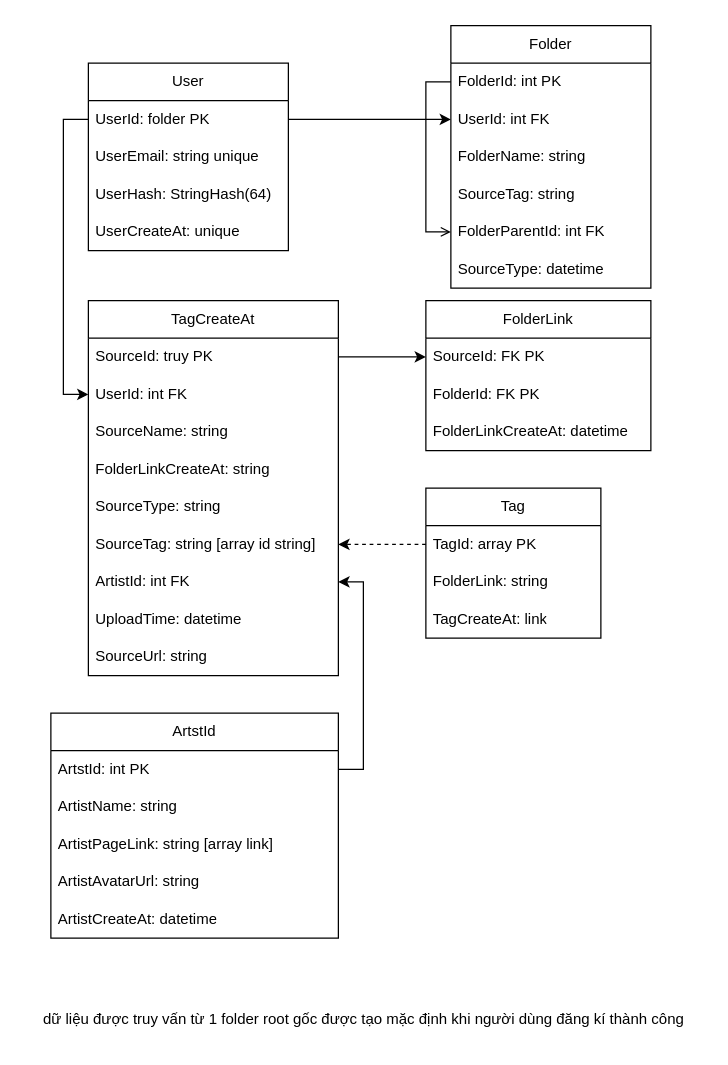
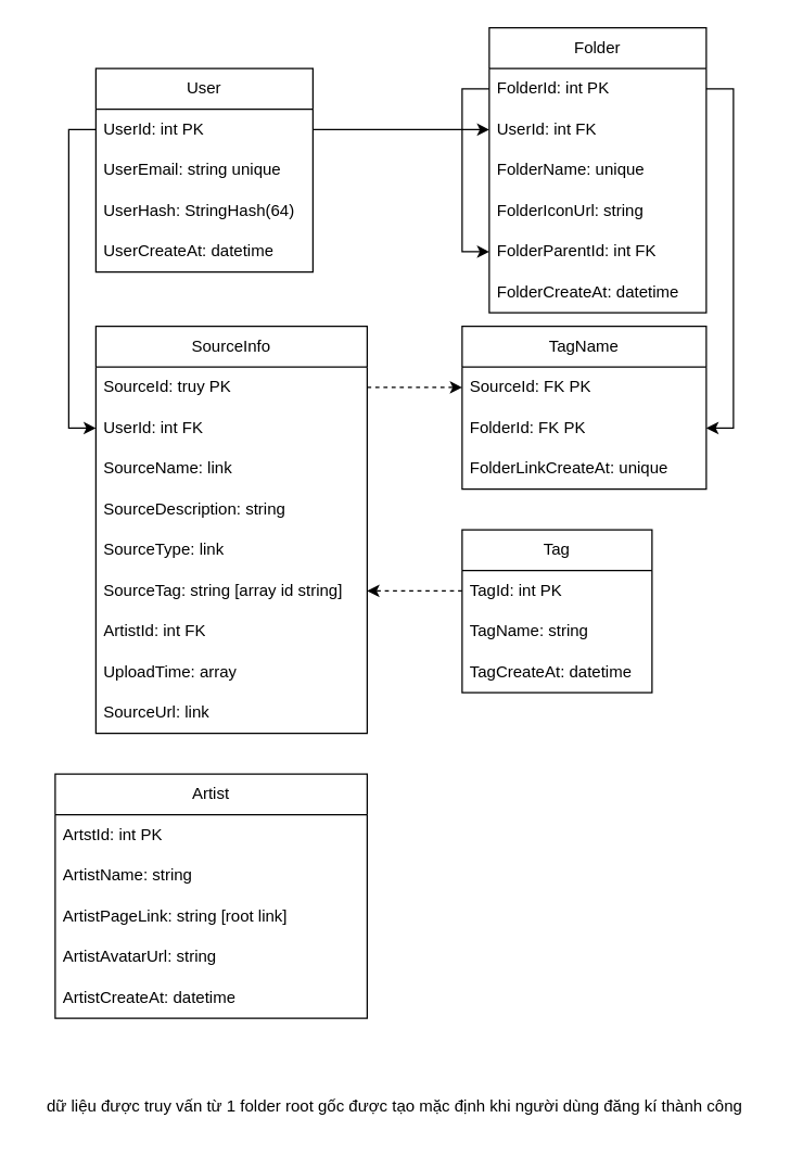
  <mxCell id="0" />
  <mxCell id="1" parent="0" />
- <mxCell id="2" value="TagCreateAt" style="swimlane;fontStyle=0;childLayout=stackLayout;horizontal=1;startSize=30;horizontalStack=0;resizeParent=1;resizeParentMax=0;resizeLast=0;collapsible=1;marginBottom=0;whiteSpace=wrap;html=1;" parent="1" vertex="1"><mxGeometry x="70" y="240" width="200" height="300" as="geometry" /></mxCell>
+ <mxCell id="2" value="SourceInfo" style="swimlane;fontStyle=0;childLayout=stackLayout;horizontal=1;startSize=30;horizontalStack=0;resizeParent=1;resizeParentMax=0;resizeLast=0;collapsible=1;marginBottom=0;whiteSpace=wrap;html=1;" parent="1" vertex="1"><mxGeometry x="70" y="240" width="200" height="300" as="geometry" /></mxCell>
  <mxCell id="3" value="SourceId: truy PK" style="text;strokeColor=none;fillColor=none;align=left;verticalAlign=middle;spacingLeft=4;spacingRight=4;overflow=hidden;points=[[0,0.5],[1,0.5]];portConstraint=eastwest;rotatable=0;whiteSpace=wrap;html=1;" parent="2" vertex="1"><mxGeometry y="30" width="200" height="30" as="geometry" /></mxCell>
  <mxCell id="4" value="UserId: int FK&lt;span style=&quot;background-color: initial;&quot;&gt;&amp;nbsp;&lt;/span&gt;" style="text;strokeColor=none;fillColor=none;align=left;verticalAlign=middle;spacingLeft=4;spacingRight=4;overflow=hidden;points=[[0,0.5],[1,0.5]];portConstraint=eastwest;rotatable=0;whiteSpace=wrap;html=1;" parent="2" vertex="1"><mxGeometry y="60" width="200" height="30" as="geometry" /></mxCell>
- <mxCell id="5" value="SourceName: string" style="text;strokeColor=none;fillColor=none;align=left;verticalAlign=middle;spacingLeft=4;spacingRight=4;overflow=hidden;points=[[0,0.5],[1,0.5]];portConstraint=eastwest;rotatable=0;whiteSpace=wrap;html=1;" parent="2" vertex="1"><mxGeometry y="90" width="200" height="30" as="geometry" /></mxCell>
- <mxCell id="6" value="FolderLinkCreateAt: string" style="text;strokeColor=none;fillColor=none;align=left;verticalAlign=middle;spacingLeft=4;spacingRight=4;overflow=hidden;points=[[0,0.5],[1,0.5]];portConstraint=eastwest;rotatable=0;whiteSpace=wrap;html=1;" parent="2" vertex="1"><mxGeometry y="120" width="200" height="30" as="geometry" /></mxCell>
- <mxCell id="7" value="SourceType: string" style="text;strokeColor=none;fillColor=none;align=left;verticalAlign=middle;spacingLeft=4;spacingRight=4;overflow=hidden;points=[[0,0.5],[1,0.5]];portConstraint=eastwest;rotatable=0;whiteSpace=wrap;html=1;" parent="2" vertex="1"><mxGeometry y="150" width="200" height="30" as="geometry" /></mxCell>
+ <mxCell id="5" value="SourceName: link" style="text;strokeColor=none;fillColor=none;align=left;verticalAlign=middle;spacingLeft=4;spacingRight=4;overflow=hidden;points=[[0,0.5],[1,0.5]];portConstraint=eastwest;rotatable=0;whiteSpace=wrap;html=1;" parent="2" vertex="1"><mxGeometry y="90" width="200" height="30" as="geometry" /></mxCell>
+ <mxCell id="6" value="SourceDescription: string" style="text;strokeColor=none;fillColor=none;align=left;verticalAlign=middle;spacingLeft=4;spacingRight=4;overflow=hidden;points=[[0,0.5],[1,0.5]];portConstraint=eastwest;rotatable=0;whiteSpace=wrap;html=1;" parent="2" vertex="1"><mxGeometry y="120" width="200" height="30" as="geometry" /></mxCell>
+ <mxCell id="7" value="SourceType: link" style="text;strokeColor=none;fillColor=none;align=left;verticalAlign=middle;spacingLeft=4;spacingRight=4;overflow=hidden;points=[[0,0.5],[1,0.5]];portConstraint=eastwest;rotatable=0;whiteSpace=wrap;html=1;" parent="2" vertex="1"><mxGeometry y="150" width="200" height="30" as="geometry" /></mxCell>
  <mxCell id="8" value="SourceTag: string [array id string]" style="text;strokeColor=none;fillColor=none;align=left;verticalAlign=middle;spacingLeft=4;spacingRight=4;overflow=hidden;points=[[0,0.5],[1,0.5]];portConstraint=eastwest;rotatable=0;whiteSpace=wrap;html=1;" vertex="1" parent="2"><mxGeometry y="180" width="200" height="30" as="geometry" /></mxCell>
  <mxCell id="9" value="ArtistId: int FK" style="text;strokeColor=none;fillColor=none;align=left;verticalAlign=middle;spacingLeft=4;spacingRight=4;overflow=hidden;points=[[0,0.5],[1,0.5]];portConstraint=eastwest;rotatable=0;whiteSpace=wrap;html=1;" vertex="1" parent="2"><mxGeometry y="210" width="200" height="30" as="geometry" /></mxCell>
- <mxCell id="10" value="UploadTime: datetime" style="text;strokeColor=none;fillColor=none;align=left;verticalAlign=middle;spacingLeft=4;spacingRight=4;overflow=hidden;points=[[0,0.5],[1,0.5]];portConstraint=eastwest;rotatable=0;whiteSpace=wrap;html=1;" parent="2" vertex="1"><mxGeometry y="240" width="200" height="30" as="geometry" /></mxCell>
- <mxCell id="11" value="SourceUrl: string" style="text;strokeColor=none;fillColor=none;align=left;verticalAlign=middle;spacingLeft=4;spacingRight=4;overflow=hidden;points=[[0,0.5],[1,0.5]];portConstraint=eastwest;rotatable=0;whiteSpace=wrap;html=1;" parent="2" vertex="1"><mxGeometry y="270" width="200" height="30" as="geometry" /></mxCell>
+ <mxCell id="10" value="UploadTime: array" style="text;strokeColor=none;fillColor=none;align=left;verticalAlign=middle;spacingLeft=4;spacingRight=4;overflow=hidden;points=[[0,0.5],[1,0.5]];portConstraint=eastwest;rotatable=0;whiteSpace=wrap;html=1;" parent="2" vertex="1"><mxGeometry y="240" width="200" height="30" as="geometry" /></mxCell>
+ <mxCell id="11" value="SourceUrl: link" style="text;strokeColor=none;fillColor=none;align=left;verticalAlign=middle;spacingLeft=4;spacingRight=4;overflow=hidden;points=[[0,0.5],[1,0.5]];portConstraint=eastwest;rotatable=0;whiteSpace=wrap;html=1;" parent="2" vertex="1"><mxGeometry y="270" width="200" height="30" as="geometry" /></mxCell>
  <mxCell id="12" value="Folder" style="swimlane;fontStyle=0;childLayout=stackLayout;horizontal=1;startSize=30;horizontalStack=0;resizeParent=1;resizeParentMax=0;resizeLast=0;collapsible=1;marginBottom=0;whiteSpace=wrap;html=1;" parent="1" vertex="1"><mxGeometry x="360" y="20" width="160" height="210" as="geometry" /></mxCell>
- <mxCell id="13" style="edgeStyle=orthogonalEdgeStyle;rounded=0;orthogonalLoop=1;jettySize=auto;html=1;entryX=0;entryY=0.5;entryDx=0;entryDy=0;endArrow=open;" parent="12" source="14" target="18" edge="1"><mxGeometry relative="1" as="geometry" /></mxCell>
+ <mxCell id="13" style="edgeStyle=orthogonalEdgeStyle;rounded=0;orthogonalLoop=1;jettySize=auto;html=1;entryX=0;entryY=0.5;entryDx=0;entryDy=0;" parent="12" source="14" target="18" edge="1"><mxGeometry relative="1" as="geometry" /></mxCell>
  <mxCell id="14" value="FolderId: int PK" style="text;strokeColor=none;fillColor=none;align=left;verticalAlign=middle;spacingLeft=4;spacingRight=4;overflow=hidden;points=[[0,0.5],[1,0.5]];portConstraint=eastwest;rotatable=0;whiteSpace=wrap;html=1;" parent="12" vertex="1"><mxGeometry y="30" width="160" height="30" as="geometry" /></mxCell>
  <mxCell id="15" value="UserId: int FK" style="text;strokeColor=none;fillColor=none;align=left;verticalAlign=middle;spacingLeft=4;spacingRight=4;overflow=hidden;points=[[0,0.5],[1,0.5]];portConstraint=eastwest;rotatable=0;whiteSpace=wrap;html=1;" parent="12" vertex="1"><mxGeometry y="60" width="160" height="30" as="geometry" /></mxCell>
- <mxCell id="16" value="FolderName: string" style="text;strokeColor=none;fillColor=none;align=left;verticalAlign=middle;spacingLeft=4;spacingRight=4;overflow=hidden;points=[[0,0.5],[1,0.5]];portConstraint=eastwest;rotatable=0;whiteSpace=wrap;html=1;" parent="12" vertex="1"><mxGeometry y="90" width="160" height="30" as="geometry" /></mxCell>
- <mxCell id="17" value="SourceTag: string" style="text;strokeColor=none;fillColor=none;align=left;verticalAlign=middle;spacingLeft=4;spacingRight=4;overflow=hidden;points=[[0,0.5],[1,0.5]];portConstraint=eastwest;rotatable=0;whiteSpace=wrap;html=1;" parent="12" vertex="1"><mxGeometry y="120" width="160" height="30" as="geometry" /></mxCell>
+ <mxCell id="16" value="FolderName: unique" style="text;strokeColor=none;fillColor=none;align=left;verticalAlign=middle;spacingLeft=4;spacingRight=4;overflow=hidden;points=[[0,0.5],[1,0.5]];portConstraint=eastwest;rotatable=0;whiteSpace=wrap;html=1;" parent="12" vertex="1"><mxGeometry y="90" width="160" height="30" as="geometry" /></mxCell>
+ <mxCell id="17" value="FolderIconUrl: string" style="text;strokeColor=none;fillColor=none;align=left;verticalAlign=middle;spacingLeft=4;spacingRight=4;overflow=hidden;points=[[0,0.5],[1,0.5]];portConstraint=eastwest;rotatable=0;whiteSpace=wrap;html=1;" parent="12" vertex="1"><mxGeometry y="120" width="160" height="30" as="geometry" /></mxCell>
  <mxCell id="18" value="FolderParentId: int FK" style="text;strokeColor=none;fillColor=none;align=left;verticalAlign=middle;spacingLeft=4;spacingRight=4;overflow=hidden;points=[[0,0.5],[1,0.5]];portConstraint=eastwest;rotatable=0;whiteSpace=wrap;html=1;" parent="12" vertex="1"><mxGeometry y="150" width="160" height="30" as="geometry" /></mxCell>
- <mxCell id="19" value="SourceType: datetime" style="text;strokeColor=none;fillColor=none;align=left;verticalAlign=middle;spacingLeft=4;spacingRight=4;overflow=hidden;points=[[0,0.5],[1,0.5]];portConstraint=eastwest;rotatable=0;whiteSpace=wrap;html=1;" parent="12" vertex="1"><mxGeometry y="180" width="160" height="30" as="geometry" /></mxCell>
- <mxCell id="20" value="FolderLink" style="swimlane;fontStyle=0;childLayout=stackLayout;horizontal=1;startSize=30;horizontalStack=0;resizeParent=1;resizeParentMax=0;resizeLast=0;collapsible=1;marginBottom=0;whiteSpace=wrap;html=1;" parent="1" vertex="1"><mxGeometry x="340" y="240" width="180" height="120" as="geometry" /></mxCell>
+ <mxCell id="19" value="FolderCreateAt: datetime" style="text;strokeColor=none;fillColor=none;align=left;verticalAlign=middle;spacingLeft=4;spacingRight=4;overflow=hidden;points=[[0,0.5],[1,0.5]];portConstraint=eastwest;rotatable=0;whiteSpace=wrap;html=1;" parent="12" vertex="1"><mxGeometry y="180" width="160" height="30" as="geometry" /></mxCell>
+ <mxCell id="20" value="TagName" style="swimlane;fontStyle=0;childLayout=stackLayout;horizontal=1;startSize=30;horizontalStack=0;resizeParent=1;resizeParentMax=0;resizeLast=0;collapsible=1;marginBottom=0;whiteSpace=wrap;html=1;" parent="1" vertex="1"><mxGeometry x="340" y="240" width="180" height="120" as="geometry" /></mxCell>
  <mxCell id="21" value="SourceId: FK PK" style="text;strokeColor=none;fillColor=none;align=left;verticalAlign=middle;spacingLeft=4;spacingRight=4;overflow=hidden;points=[[0,0.5],[1,0.5]];portConstraint=eastwest;rotatable=0;whiteSpace=wrap;html=1;" parent="20" vertex="1"><mxGeometry y="30" width="180" height="30" as="geometry" /></mxCell>
  <mxCell id="22" value="FolderId: FK PK" style="text;strokeColor=none;fillColor=none;align=left;verticalAlign=middle;spacingLeft=4;spacingRight=4;overflow=hidden;points=[[0,0.5],[1,0.5]];portConstraint=eastwest;rotatable=0;whiteSpace=wrap;html=1;" parent="20" vertex="1"><mxGeometry y="60" width="180" height="30" as="geometry" /></mxCell>
- <mxCell id="23" value="FolderLinkCreateAt: datetime" style="text;strokeColor=none;fillColor=none;align=left;verticalAlign=middle;spacingLeft=4;spacingRight=4;overflow=hidden;points=[[0,0.5],[1,0.5]];portConstraint=eastwest;rotatable=0;whiteSpace=wrap;html=1;" parent="20" vertex="1"><mxGeometry y="90" width="180" height="30" as="geometry" /></mxCell>
+ <mxCell id="23" value="FolderLinkCreateAt: unique" style="text;strokeColor=none;fillColor=none;align=left;verticalAlign=middle;spacingLeft=4;spacingRight=4;overflow=hidden;points=[[0,0.5],[1,0.5]];portConstraint=eastwest;rotatable=0;whiteSpace=wrap;html=1;" parent="20" vertex="1"><mxGeometry y="90" width="180" height="30" as="geometry" /></mxCell>
  <mxCell id="24" value="User" style="swimlane;fontStyle=0;childLayout=stackLayout;horizontal=1;startSize=30;horizontalStack=0;resizeParent=1;resizeParentMax=0;resizeLast=0;collapsible=1;marginBottom=0;whiteSpace=wrap;html=1;" parent="1" vertex="1"><mxGeometry x="70" y="50" width="160" height="150" as="geometry" /></mxCell>
- <mxCell id="25" value="UserId: folder PK" style="text;strokeColor=none;fillColor=none;align=left;verticalAlign=middle;spacingLeft=4;spacingRight=4;overflow=hidden;points=[[0,0.5],[1,0.5]];portConstraint=eastwest;rotatable=0;whiteSpace=wrap;html=1;" parent="24" vertex="1"><mxGeometry y="30" width="160" height="30" as="geometry" /></mxCell>
+ <mxCell id="25" value="UserId: int PK" style="text;strokeColor=none;fillColor=none;align=left;verticalAlign=middle;spacingLeft=4;spacingRight=4;overflow=hidden;points=[[0,0.5],[1,0.5]];portConstraint=eastwest;rotatable=0;whiteSpace=wrap;html=1;" parent="24" vertex="1"><mxGeometry y="30" width="160" height="30" as="geometry" /></mxCell>
  <mxCell id="26" value="UserEmail: string unique" style="text;strokeColor=none;fillColor=none;align=left;verticalAlign=middle;spacingLeft=4;spacingRight=4;overflow=hidden;points=[[0,0.5],[1,0.5]];portConstraint=eastwest;rotatable=0;whiteSpace=wrap;html=1;" parent="24" vertex="1"><mxGeometry y="60" width="160" height="30" as="geometry" /></mxCell>
  <mxCell id="27" value="UserHash: StringHash(64)" style="text;strokeColor=none;fillColor=none;align=left;verticalAlign=middle;spacingLeft=4;spacingRight=4;overflow=hidden;points=[[0,0.5],[1,0.5]];portConstraint=eastwest;rotatable=0;whiteSpace=wrap;html=1;" parent="24" vertex="1"><mxGeometry y="90" width="160" height="30" as="geometry" /></mxCell>
- <mxCell id="28" value="UserCreateAt: unique" style="text;strokeColor=none;fillColor=none;align=left;verticalAlign=middle;spacingLeft=4;spacingRight=4;overflow=hidden;points=[[0,0.5],[1,0.5]];portConstraint=eastwest;rotatable=0;whiteSpace=wrap;html=1;" parent="24" vertex="1"><mxGeometry y="120" width="160" height="30" as="geometry" /></mxCell>
+ <mxCell id="28" value="UserCreateAt: datetime" style="text;strokeColor=none;fillColor=none;align=left;verticalAlign=middle;spacingLeft=4;spacingRight=4;overflow=hidden;points=[[0,0.5],[1,0.5]];portConstraint=eastwest;rotatable=0;whiteSpace=wrap;html=1;" parent="24" vertex="1"><mxGeometry y="120" width="160" height="30" as="geometry" /></mxCell>
  <mxCell id="29" style="edgeStyle=orthogonalEdgeStyle;rounded=0;orthogonalLoop=1;jettySize=auto;html=1;entryX=0;entryY=0.5;entryDx=0;entryDy=0;exitX=0;exitY=0.5;exitDx=0;exitDy=0;" parent="1" source="25" target="4" edge="1"><mxGeometry relative="1" as="geometry" /></mxCell>
  <mxCell id="30" style="edgeStyle=orthogonalEdgeStyle;rounded=0;orthogonalLoop=1;jettySize=auto;html=1;entryX=0;entryY=0.5;entryDx=0;entryDy=0;" parent="1" source="25" target="15" edge="1"><mxGeometry relative="1" as="geometry" /></mxCell>
- <mxCell id="32" style="edgeStyle=orthogonalEdgeStyle;rounded=0;orthogonalLoop=1;jettySize=auto;html=1;entryX=0;entryY=0.5;entryDx=0;entryDy=0;" parent="1" source="3" target="21" edge="1"><mxGeometry relative="1" as="geometry" /></mxCell>
+ <mxCell id="31" style="edgeStyle=orthogonalEdgeStyle;rounded=0;orthogonalLoop=1;jettySize=auto;html=1;exitX=1;exitY=0.5;exitDx=0;exitDy=0;" parent="1" source="14" target="22" edge="1"><mxGeometry relative="1" as="geometry" /></mxCell>
+ <mxCell id="32" style="edgeStyle=orthogonalEdgeStyle;rounded=0;orthogonalLoop=1;jettySize=auto;html=1;entryX=0;entryY=0.5;entryDx=0;entryDy=0;dashed=1;" parent="1" source="3" target="21" edge="1"><mxGeometry relative="1" as="geometry" /></mxCell>
  <mxCell id="33" value="Tag" style="swimlane;fontStyle=0;childLayout=stackLayout;horizontal=1;startSize=30;horizontalStack=0;resizeParent=1;resizeParentMax=0;resizeLast=0;collapsible=1;marginBottom=0;whiteSpace=wrap;html=1;" vertex="1" parent="1"><mxGeometry x="340" y="390" width="140" height="120" as="geometry" /></mxCell>
- <mxCell id="34" value="TagId: array PK" style="text;strokeColor=none;fillColor=none;align=left;verticalAlign=middle;spacingLeft=4;spacingRight=4;overflow=hidden;points=[[0,0.5],[1,0.5]];portConstraint=eastwest;rotatable=0;whiteSpace=wrap;html=1;" vertex="1" parent="33"><mxGeometry y="30" width="140" height="30" as="geometry" /></mxCell>
- <mxCell id="35" value="FolderLink: string" style="text;strokeColor=none;fillColor=none;align=left;verticalAlign=middle;spacingLeft=4;spacingRight=4;overflow=hidden;points=[[0,0.5],[1,0.5]];portConstraint=eastwest;rotatable=0;whiteSpace=wrap;html=1;" vertex="1" parent="33"><mxGeometry y="60" width="140" height="30" as="geometry" /></mxCell>
- <mxCell id="36" value="TagCreateAt: link" style="text;strokeColor=none;fillColor=none;align=left;verticalAlign=middle;spacingLeft=4;spacingRight=4;overflow=hidden;points=[[0,0.5],[1,0.5]];portConstraint=eastwest;rotatable=0;whiteSpace=wrap;html=1;" vertex="1" parent="33"><mxGeometry y="90" width="140" height="30" as="geometry" /></mxCell>
+ <mxCell id="34" value="TagId: int PK" style="text;strokeColor=none;fillColor=none;align=left;verticalAlign=middle;spacingLeft=4;spacingRight=4;overflow=hidden;points=[[0,0.5],[1,0.5]];portConstraint=eastwest;rotatable=0;whiteSpace=wrap;html=1;" vertex="1" parent="33"><mxGeometry y="30" width="140" height="30" as="geometry" /></mxCell>
+ <mxCell id="35" value="TagName: string" style="text;strokeColor=none;fillColor=none;align=left;verticalAlign=middle;spacingLeft=4;spacingRight=4;overflow=hidden;points=[[0,0.5],[1,0.5]];portConstraint=eastwest;rotatable=0;whiteSpace=wrap;html=1;" vertex="1" parent="33"><mxGeometry y="60" width="140" height="30" as="geometry" /></mxCell>
+ <mxCell id="36" value="TagCreateAt: datetime" style="text;strokeColor=none;fillColor=none;align=left;verticalAlign=middle;spacingLeft=4;spacingRight=4;overflow=hidden;points=[[0,0.5],[1,0.5]];portConstraint=eastwest;rotatable=0;whiteSpace=wrap;html=1;" vertex="1" parent="33"><mxGeometry y="90" width="140" height="30" as="geometry" /></mxCell>
  <mxCell id="37" style="edgeStyle=orthogonalEdgeStyle;rounded=0;orthogonalLoop=1;jettySize=auto;html=1;dashed=1;" edge="1" parent="1" source="34" target="8"><mxGeometry relative="1" as="geometry" /></mxCell>
- <mxCell id="38" value="ArtstId" style="swimlane;fontStyle=0;childLayout=stackLayout;horizontal=1;startSize=30;horizontalStack=0;resizeParent=1;resizeParentMax=0;resizeLast=0;collapsible=1;marginBottom=0;whiteSpace=wrap;html=1;" vertex="1" parent="1"><mxGeometry x="40" y="570" width="230" height="180" as="geometry" /></mxCell>
+ <mxCell id="38" value="Artist" style="swimlane;fontStyle=0;childLayout=stackLayout;horizontal=1;startSize=30;horizontalStack=0;resizeParent=1;resizeParentMax=0;resizeLast=0;collapsible=1;marginBottom=0;whiteSpace=wrap;html=1;" vertex="1" parent="1"><mxGeometry x="40" y="570" width="230" height="180" as="geometry" /></mxCell>
  <mxCell id="39" value="ArtstId: int PK" style="text;strokeColor=none;fillColor=none;align=left;verticalAlign=middle;spacingLeft=4;spacingRight=4;overflow=hidden;points=[[0,0.5],[1,0.5]];portConstraint=eastwest;rotatable=0;whiteSpace=wrap;html=1;" vertex="1" parent="38"><mxGeometry y="30" width="230" height="30" as="geometry" /></mxCell>
  <mxCell id="40" value="ArtistName: string" style="text;strokeColor=none;fillColor=none;align=left;verticalAlign=middle;spacingLeft=4;spacingRight=4;overflow=hidden;points=[[0,0.5],[1,0.5]];portConstraint=eastwest;rotatable=0;whiteSpace=wrap;html=1;" vertex="1" parent="38"><mxGeometry y="60" width="230" height="30" as="geometry" /></mxCell>
- <mxCell id="41" value="ArtistPageLink: string [array link]" style="text;strokeColor=none;fillColor=none;align=left;verticalAlign=middle;spacingLeft=4;spacingRight=4;overflow=hidden;points=[[0,0.5],[1,0.5]];portConstraint=eastwest;rotatable=0;whiteSpace=wrap;html=1;" vertex="1" parent="38"><mxGeometry y="90" width="230" height="30" as="geometry" /></mxCell>
+ <mxCell id="41" value="ArtistPageLink: string [root link]" style="text;strokeColor=none;fillColor=none;align=left;verticalAlign=middle;spacingLeft=4;spacingRight=4;overflow=hidden;points=[[0,0.5],[1,0.5]];portConstraint=eastwest;rotatable=0;whiteSpace=wrap;html=1;" vertex="1" parent="38"><mxGeometry y="90" width="230" height="30" as="geometry" /></mxCell>
  <mxCell id="42" value="ArtistAvatarUrl: string" style="text;strokeColor=none;fillColor=none;align=left;verticalAlign=middle;spacingLeft=4;spacingRight=4;overflow=hidden;points=[[0,0.5],[1,0.5]];portConstraint=eastwest;rotatable=0;whiteSpace=wrap;html=1;" vertex="1" parent="38"><mxGeometry y="120" width="230" height="30" as="geometry" /></mxCell>
  <mxCell id="43" value="ArtistCreateAt: datetime" style="text;strokeColor=none;fillColor=none;align=left;verticalAlign=middle;spacingLeft=4;spacingRight=4;overflow=hidden;points=[[0,0.5],[1,0.5]];portConstraint=eastwest;rotatable=0;whiteSpace=wrap;html=1;" vertex="1" parent="38"><mxGeometry y="150" width="230" height="30" as="geometry" /></mxCell>
- <mxCell id="44" style="edgeStyle=orthogonalEdgeStyle;rounded=0;orthogonalLoop=1;jettySize=auto;html=1;entryX=1;entryY=0.5;entryDx=0;entryDy=0;" edge="1" parent="1" source="39" target="9"><mxGeometry relative="1" as="geometry" /></mxCell>
  <mxCell id="45" value="dữ liệu được truy vấn từ 1 folder root gốc được tạo mặc định khi người dùng đăng kí thành công" style="text;html=1;align=center;verticalAlign=middle;resizable=0;points=[];autosize=1;strokeColor=none;fillColor=none;" vertex="1" parent="1"><mxGeometry x="20" y="800" width="540" height="30" as="geometry" /></mxCell>
